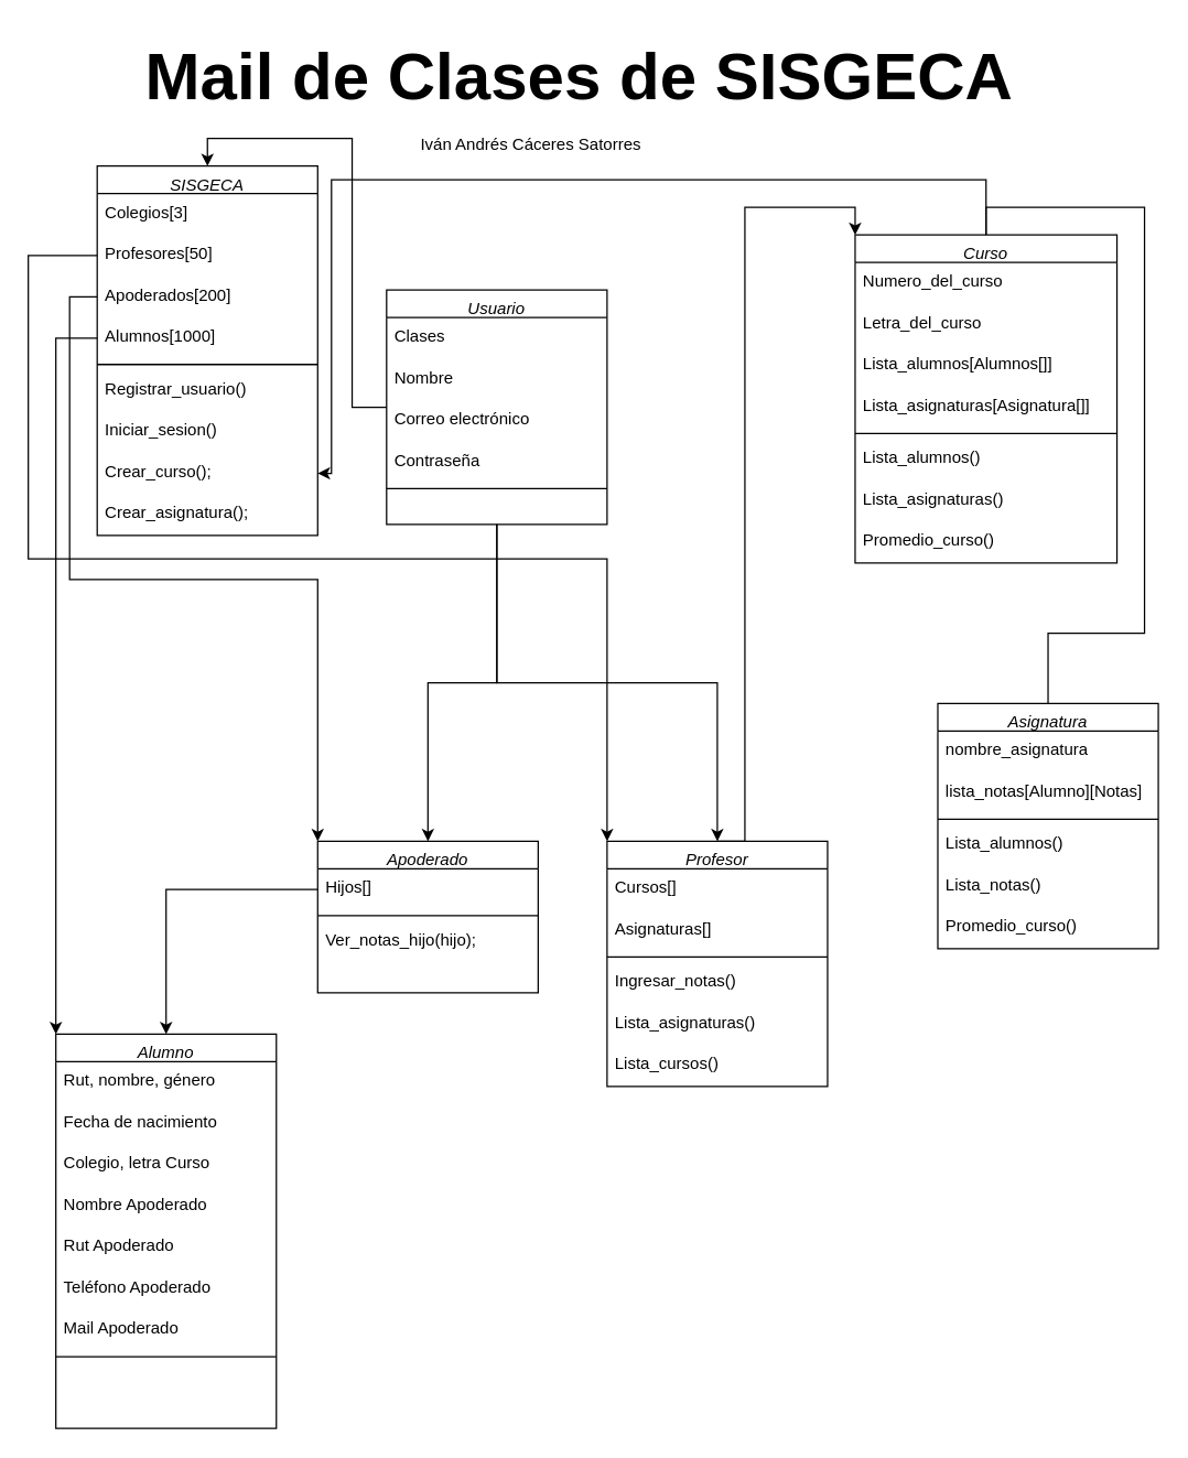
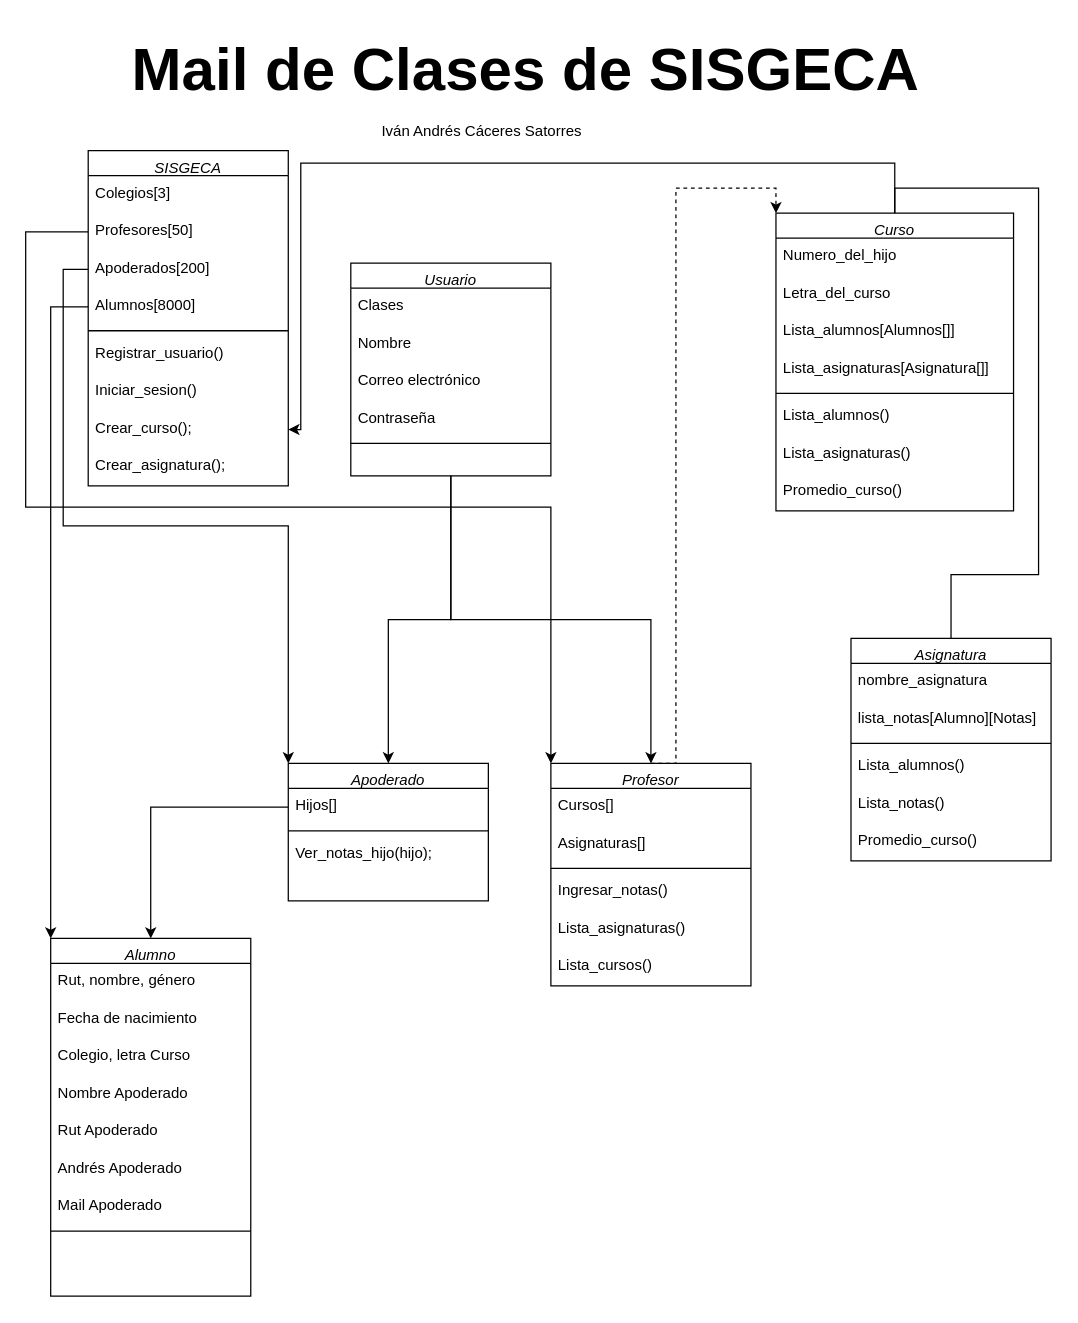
  <mxCell id="0" />
  <mxCell id="1" parent="0" />
  <mxCell id="2" value="Alumno" style="swimlane;fontStyle=2;align=center;verticalAlign=top;childLayout=stackLayout;horizontal=1;startSize=20;horizontalStack=0;resizeParent=1;resizeLast=0;collapsible=1;marginBottom=0;rounded=0;shadow=0;strokeWidth=1;" parent="1" vertex="1"><mxGeometry x="40" y="750" width="160" height="286" as="geometry"><mxRectangle x="300" y="160" width="160" height="26" as="alternateBounds" /></mxGeometry></mxCell>
  <mxCell id="3" value="Rut, nombre, género" style="text;align=left;verticalAlign=top;spacingLeft=4;spacingRight=4;overflow=hidden;rotatable=0;points=[[0,0.5],[1,0.5]];portConstraint=eastwest;" vertex="1" parent="2"><mxGeometry y="20" width="160" height="30" as="geometry" /></mxCell>
  <mxCell id="4" value="Fecha de nacimiento" style="text;align=left;verticalAlign=top;spacingLeft=4;spacingRight=4;overflow=hidden;rotatable=0;points=[[0,0.5],[1,0.5]];portConstraint=eastwest;" vertex="1" parent="2"><mxGeometry y="50" width="160" height="30" as="geometry" /></mxCell>
  <mxCell id="5" value="Colegio, letra Curso" style="text;align=left;verticalAlign=top;spacingLeft=4;spacingRight=4;overflow=hidden;rotatable=0;points=[[0,0.5],[1,0.5]];portConstraint=eastwest;" vertex="1" parent="2"><mxGeometry y="80" width="160" height="30" as="geometry" /></mxCell>
  <mxCell id="6" value="Nombre Apoderado" style="text;align=left;verticalAlign=top;spacingLeft=4;spacingRight=4;overflow=hidden;rotatable=0;points=[[0,0.5],[1,0.5]];portConstraint=eastwest;" vertex="1" parent="2"><mxGeometry y="110" width="160" height="30" as="geometry" /></mxCell>
  <mxCell id="7" value="Rut Apoderado" style="text;align=left;verticalAlign=top;spacingLeft=4;spacingRight=4;overflow=hidden;rotatable=0;points=[[0,0.5],[1,0.5]];portConstraint=eastwest;" vertex="1" parent="2"><mxGeometry y="140" width="160" height="30" as="geometry" /></mxCell>
- <mxCell id="8" value="Teléfono Apoderado" style="text;align=left;verticalAlign=top;spacingLeft=4;spacingRight=4;overflow=hidden;rotatable=0;points=[[0,0.5],[1,0.5]];portConstraint=eastwest;" vertex="1" parent="2"><mxGeometry y="170" width="160" height="30" as="geometry" /></mxCell>
+ <mxCell id="8" value="Andrés Apoderado" style="text;align=left;verticalAlign=top;spacingLeft=4;spacingRight=4;overflow=hidden;rotatable=0;points=[[0,0.5],[1,0.5]];portConstraint=eastwest;" vertex="1" parent="2"><mxGeometry y="170" width="160" height="30" as="geometry" /></mxCell>
  <mxCell id="9" value="Mail Apoderado" style="text;align=left;verticalAlign=top;spacingLeft=4;spacingRight=4;overflow=hidden;rotatable=0;points=[[0,0.5],[1,0.5]];portConstraint=eastwest;" vertex="1" parent="2"><mxGeometry y="200" width="160" height="30" as="geometry" /></mxCell>
  <mxCell id="10" value="" style="line;html=1;strokeWidth=1;align=left;verticalAlign=middle;spacingTop=-1;spacingLeft=3;spacingRight=3;rotatable=0;labelPosition=right;points=[];portConstraint=eastwest;" parent="2" vertex="1"><mxGeometry y="230" width="160" height="8" as="geometry" /></mxCell>
  <mxCell id="11" value="&lt;font style=&quot;font-size: 48px;&quot;&gt;&lt;b style=&quot;&quot;&gt;Mail de Clases de SISGECA&lt;/b&gt;&lt;/font&gt;" style="text;strokeColor=none;align=center;fillColor=none;html=1;verticalAlign=middle;whiteSpace=wrap;rounded=0;" vertex="1" parent="1"><mxGeometry x="20" y="20" width="800" height="70" as="geometry" /></mxCell>
  <mxCell id="12" value="Iván Andrés Cáceres Satorres" style="text;strokeColor=none;align=center;fillColor=none;html=1;verticalAlign=middle;whiteSpace=wrap;rounded=0;" vertex="1" parent="1"><mxGeometry x="100" y="90" width="570" height="30" as="geometry" /></mxCell>
  <mxCell id="13" style="edgeStyle=orthogonalEdgeStyle;rounded=0;orthogonalLoop=1;jettySize=auto;html=1;exitX=0.5;exitY=1;exitDx=0;exitDy=0;entryX=0.5;entryY=0;entryDx=0;entryDy=0;" edge="1" parent="1" source="16" target="22"><mxGeometry relative="1" as="geometry" /></mxCell>
  <mxCell id="14" style="edgeStyle=orthogonalEdgeStyle;rounded=0;orthogonalLoop=1;jettySize=auto;html=1;exitX=0.5;exitY=1;exitDx=0;exitDy=0;entryX=0.5;entryY=0;entryDx=0;entryDy=0;" edge="1" parent="1" source="16" target="27"><mxGeometry relative="1" as="geometry" /></mxCell>
- <mxCell id="15" style="edgeStyle=orthogonalEdgeStyle;rounded=0;orthogonalLoop=1;jettySize=auto;html=1;entryX=0.5;entryY=0;entryDx=0;entryDy=0;" edge="1" parent="1" source="16" target="35"><mxGeometry relative="1" as="geometry" /></mxCell>
  <mxCell id="16" value="Usuario" style="swimlane;fontStyle=2;align=center;verticalAlign=top;childLayout=stackLayout;horizontal=1;startSize=20;horizontalStack=0;resizeParent=1;resizeLast=0;collapsible=1;marginBottom=0;rounded=0;shadow=0;strokeWidth=1;" vertex="1" parent="1"><mxGeometry x="280" y="210" width="160" height="170" as="geometry"><mxRectangle x="300" y="160" width="160" height="26" as="alternateBounds" /></mxGeometry></mxCell>
  <mxCell id="17" value="Clases" style="text;align=left;verticalAlign=top;spacingLeft=4;spacingRight=4;overflow=hidden;rotatable=0;points=[[0,0.5],[1,0.5]];portConstraint=eastwest;" vertex="1" parent="16"><mxGeometry y="20" width="160" height="30" as="geometry" /></mxCell>
  <mxCell id="18" value="Nombre" style="text;align=left;verticalAlign=top;spacingLeft=4;spacingRight=4;overflow=hidden;rotatable=0;points=[[0,0.5],[1,0.5]];portConstraint=eastwest;" vertex="1" parent="16"><mxGeometry y="50" width="160" height="30" as="geometry" /></mxCell>
  <mxCell id="19" value="Correo electrónico" style="text;align=left;verticalAlign=top;spacingLeft=4;spacingRight=4;overflow=hidden;rotatable=0;points=[[0,0.5],[1,0.5]];portConstraint=eastwest;" vertex="1" parent="16"><mxGeometry y="80" width="160" height="30" as="geometry" /></mxCell>
  <mxCell id="20" value="Contraseña" style="text;align=left;verticalAlign=top;spacingLeft=4;spacingRight=4;overflow=hidden;rotatable=0;points=[[0,0.5],[1,0.5]];portConstraint=eastwest;" vertex="1" parent="16"><mxGeometry y="110" width="160" height="30" as="geometry" /></mxCell>
  <mxCell id="21" value="" style="line;html=1;strokeWidth=1;align=left;verticalAlign=middle;spacingTop=-1;spacingLeft=3;spacingRight=3;rotatable=0;labelPosition=right;points=[];portConstraint=eastwest;" vertex="1" parent="16"><mxGeometry y="140" width="160" height="8" as="geometry" /></mxCell>
  <mxCell id="22" value="Apoderado" style="swimlane;fontStyle=2;align=center;verticalAlign=top;childLayout=stackLayout;horizontal=1;startSize=20;horizontalStack=0;resizeParent=1;resizeLast=0;collapsible=1;marginBottom=0;rounded=0;shadow=0;strokeWidth=1;" vertex="1" parent="1"><mxGeometry x="230" y="610" width="160" height="110" as="geometry"><mxRectangle x="300" y="160" width="160" height="26" as="alternateBounds" /></mxGeometry></mxCell>
  <mxCell id="23" value="Hijos[]" style="text;align=left;verticalAlign=top;spacingLeft=4;spacingRight=4;overflow=hidden;rotatable=0;points=[[0,0.5],[1,0.5]];portConstraint=eastwest;" vertex="1" parent="22"><mxGeometry y="20" width="160" height="30" as="geometry" /></mxCell>
  <mxCell id="24" value="" style="line;html=1;strokeWidth=1;align=left;verticalAlign=middle;spacingTop=-1;spacingLeft=3;spacingRight=3;rotatable=0;labelPosition=right;points=[];portConstraint=eastwest;" vertex="1" parent="22"><mxGeometry y="50" width="160" height="8" as="geometry" /></mxCell>
  <mxCell id="25" value="Ver_notas_hijo(hijo);" style="text;align=left;verticalAlign=top;spacingLeft=4;spacingRight=4;overflow=hidden;rotatable=0;points=[[0,0.5],[1,0.5]];portConstraint=eastwest;" vertex="1" parent="22"><mxGeometry y="58" width="160" height="30" as="geometry" /></mxCell>
- <mxCell id="26" style="edgeStyle=orthogonalEdgeStyle;rounded=0;orthogonalLoop=1;jettySize=auto;html=1;exitX=0.5;exitY=0;exitDx=0;exitDy=0;entryX=0;entryY=0;entryDx=0;entryDy=0;" edge="1" parent="1" source="27" target="46"><mxGeometry relative="1" as="geometry"><Array as="points"><mxPoint x="540" y="610" /><mxPoint x="540" y="150" /><mxPoint x="620" y="150" /></Array></mxGeometry></mxCell>
+ <mxCell id="26" style="edgeStyle=orthogonalEdgeStyle;rounded=0;orthogonalLoop=1;jettySize=auto;html=1;exitX=0.5;exitY=0;exitDx=0;exitDy=0;entryX=0;entryY=0;entryDx=0;entryDy=0;dashed=1;" edge="1" parent="1" source="27" target="46"><mxGeometry relative="1" as="geometry"><Array as="points"><mxPoint x="540" y="610" /><mxPoint x="540" y="150" /><mxPoint x="620" y="150" /></Array></mxGeometry></mxCell>
  <mxCell id="27" value="Profesor" style="swimlane;fontStyle=2;align=center;verticalAlign=top;childLayout=stackLayout;horizontal=1;startSize=20;horizontalStack=0;resizeParent=1;resizeLast=0;collapsible=1;marginBottom=0;rounded=0;shadow=0;strokeWidth=1;" vertex="1" parent="1"><mxGeometry x="440" y="610" width="160" height="178" as="geometry"><mxRectangle x="300" y="160" width="160" height="26" as="alternateBounds" /></mxGeometry></mxCell>
  <mxCell id="28" value="Cursos[]" style="text;align=left;verticalAlign=top;spacingLeft=4;spacingRight=4;overflow=hidden;rotatable=0;points=[[0,0.5],[1,0.5]];portConstraint=eastwest;" vertex="1" parent="27"><mxGeometry y="20" width="160" height="30" as="geometry" /></mxCell>
  <mxCell id="29" value="Asignaturas[]" style="text;align=left;verticalAlign=top;spacingLeft=4;spacingRight=4;overflow=hidden;rotatable=0;points=[[0,0.5],[1,0.5]];portConstraint=eastwest;" vertex="1" parent="27"><mxGeometry y="50" width="160" height="30" as="geometry" /></mxCell>
  <mxCell id="30" value="" style="line;html=1;strokeWidth=1;align=left;verticalAlign=middle;spacingTop=-1;spacingLeft=3;spacingRight=3;rotatable=0;labelPosition=right;points=[];portConstraint=eastwest;" vertex="1" parent="27"><mxGeometry y="80" width="160" height="8" as="geometry" /></mxCell>
  <mxCell id="31" value="Ingresar_notas()" style="text;align=left;verticalAlign=top;spacingLeft=4;spacingRight=4;overflow=hidden;rotatable=0;points=[[0,0.5],[1,0.5]];portConstraint=eastwest;" vertex="1" parent="27"><mxGeometry y="88" width="160" height="30" as="geometry" /></mxCell>
  <mxCell id="32" value="Lista_asignaturas()" style="text;align=left;verticalAlign=top;spacingLeft=4;spacingRight=4;overflow=hidden;rotatable=0;points=[[0,0.5],[1,0.5]];portConstraint=eastwest;" vertex="1" parent="27"><mxGeometry y="118" width="160" height="30" as="geometry" /></mxCell>
  <mxCell id="33" value="Lista_cursos()" style="text;align=left;verticalAlign=top;spacingLeft=4;spacingRight=4;overflow=hidden;rotatable=0;points=[[0,0.5],[1,0.5]];portConstraint=eastwest;" vertex="1" parent="27"><mxGeometry y="148" width="160" height="30" as="geometry" /></mxCell>
  <mxCell id="34" style="edgeStyle=orthogonalEdgeStyle;rounded=0;orthogonalLoop=1;jettySize=auto;html=1;exitX=0;exitY=0.5;exitDx=0;exitDy=0;entryX=0.5;entryY=0;entryDx=0;entryDy=0;" edge="1" parent="1" source="23" target="2"><mxGeometry relative="1" as="geometry"><mxPoint x="170" y="300" as="targetPoint" /></mxGeometry></mxCell>
  <mxCell id="35" value="SISGECA" style="swimlane;fontStyle=2;align=center;verticalAlign=top;childLayout=stackLayout;horizontal=1;startSize=20;horizontalStack=0;resizeParent=1;resizeLast=0;collapsible=1;marginBottom=0;rounded=0;shadow=0;strokeWidth=1;" vertex="1" parent="1"><mxGeometry x="70" y="120" width="160" height="268" as="geometry"><mxRectangle x="300" y="160" width="160" height="26" as="alternateBounds" /></mxGeometry></mxCell>
  <mxCell id="36" value="Colegios[3]" style="text;align=left;verticalAlign=top;spacingLeft=4;spacingRight=4;overflow=hidden;rotatable=0;points=[[0,0.5],[1,0.5]];portConstraint=eastwest;" vertex="1" parent="35"><mxGeometry y="20" width="160" height="30" as="geometry" /></mxCell>
  <mxCell id="37" value="Profesores[50]" style="text;align=left;verticalAlign=top;spacingLeft=4;spacingRight=4;overflow=hidden;rotatable=0;points=[[0,0.5],[1,0.5]];portConstraint=eastwest;" vertex="1" parent="35"><mxGeometry y="50" width="160" height="30" as="geometry" /></mxCell>
  <mxCell id="38" value="Apoderados[200]" style="text;align=left;verticalAlign=top;spacingLeft=4;spacingRight=4;overflow=hidden;rotatable=0;points=[[0,0.5],[1,0.5]];portConstraint=eastwest;" vertex="1" parent="35"><mxGeometry y="80" width="160" height="30" as="geometry" /></mxCell>
- <mxCell id="39" value="Alumnos[1000]" style="text;align=left;verticalAlign=top;spacingLeft=4;spacingRight=4;overflow=hidden;rotatable=0;points=[[0,0.5],[1,0.5]];portConstraint=eastwest;" vertex="1" parent="35"><mxGeometry y="110" width="160" height="30" as="geometry" /></mxCell>
+ <mxCell id="39" value="Alumnos[8000]" style="text;align=left;verticalAlign=top;spacingLeft=4;spacingRight=4;overflow=hidden;rotatable=0;points=[[0,0.5],[1,0.5]];portConstraint=eastwest;" vertex="1" parent="35"><mxGeometry y="110" width="160" height="30" as="geometry" /></mxCell>
  <mxCell id="40" value="" style="line;html=1;strokeWidth=1;align=left;verticalAlign=middle;spacingTop=-1;spacingLeft=3;spacingRight=3;rotatable=0;labelPosition=right;points=[];portConstraint=eastwest;" vertex="1" parent="35"><mxGeometry y="140" width="160" height="8" as="geometry" /></mxCell>
  <mxCell id="41" value="Registrar_usuario()" style="text;align=left;verticalAlign=top;spacingLeft=4;spacingRight=4;overflow=hidden;rotatable=0;points=[[0,0.5],[1,0.5]];portConstraint=eastwest;" vertex="1" parent="35"><mxGeometry y="148" width="160" height="30" as="geometry" /></mxCell>
  <mxCell id="42" value="Iniciar_sesion()&#10;" style="text;align=left;verticalAlign=top;spacingLeft=4;spacingRight=4;overflow=hidden;rotatable=0;points=[[0,0.5],[1,0.5]];portConstraint=eastwest;" vertex="1" parent="35"><mxGeometry y="178" width="160" height="30" as="geometry" /></mxCell>
  <mxCell id="43" value="Crear_curso();" style="text;align=left;verticalAlign=top;spacingLeft=4;spacingRight=4;overflow=hidden;rotatable=0;points=[[0,0.5],[1,0.5]];portConstraint=eastwest;" vertex="1" parent="35"><mxGeometry y="208" width="160" height="30" as="geometry" /></mxCell>
  <mxCell id="44" value="Crear_asignatura();" style="text;align=left;verticalAlign=top;spacingLeft=4;spacingRight=4;overflow=hidden;rotatable=0;points=[[0,0.5],[1,0.5]];portConstraint=eastwest;" vertex="1" parent="35"><mxGeometry y="238" width="160" height="30" as="geometry" /></mxCell>
  <mxCell id="45" style="edgeStyle=orthogonalEdgeStyle;rounded=0;orthogonalLoop=1;jettySize=auto;html=1;exitX=0.5;exitY=0;exitDx=0;exitDy=0;entryX=1;entryY=0.5;entryDx=0;entryDy=0;" edge="1" parent="1" source="46" target="43"><mxGeometry relative="1" as="geometry"><Array as="points"><mxPoint x="715" y="130" /><mxPoint x="240" y="130" /></Array></mxGeometry></mxCell>
  <mxCell id="46" value="Curso" style="swimlane;fontStyle=2;align=center;verticalAlign=top;childLayout=stackLayout;horizontal=1;startSize=20;horizontalStack=0;resizeParent=1;resizeLast=0;collapsible=1;marginBottom=0;rounded=0;shadow=0;strokeWidth=1;" vertex="1" parent="1"><mxGeometry x="620" y="170" width="190" height="238" as="geometry"><mxRectangle x="300" y="160" width="160" height="26" as="alternateBounds" /></mxGeometry></mxCell>
- <mxCell id="47" value="Numero_del_curso" style="text;align=left;verticalAlign=top;spacingLeft=4;spacingRight=4;overflow=hidden;rotatable=0;points=[[0,0.5],[1,0.5]];portConstraint=eastwest;" vertex="1" parent="46"><mxGeometry y="20" width="190" height="30" as="geometry" /></mxCell>
+ <mxCell id="47" value="Numero_del_hijo" style="text;align=left;verticalAlign=top;spacingLeft=4;spacingRight=4;overflow=hidden;rotatable=0;points=[[0,0.5],[1,0.5]];portConstraint=eastwest;" vertex="1" parent="46"><mxGeometry y="20" width="190" height="30" as="geometry" /></mxCell>
  <mxCell id="48" value="Letra_del_curso" style="text;align=left;verticalAlign=top;spacingLeft=4;spacingRight=4;overflow=hidden;rotatable=0;points=[[0,0.5],[1,0.5]];portConstraint=eastwest;" vertex="1" parent="46"><mxGeometry y="50" width="190" height="30" as="geometry" /></mxCell>
  <mxCell id="49" value="Lista_alumnos[Alumnos[]]" style="text;align=left;verticalAlign=top;spacingLeft=4;spacingRight=4;overflow=hidden;rotatable=0;points=[[0,0.5],[1,0.5]];portConstraint=eastwest;" vertex="1" parent="46"><mxGeometry y="80" width="190" height="30" as="geometry" /></mxCell>
  <mxCell id="50" value="Lista_asignaturas[Asignatura[]]" style="text;align=left;verticalAlign=top;spacingLeft=4;spacingRight=4;overflow=hidden;rotatable=0;points=[[0,0.5],[1,0.5]];portConstraint=eastwest;" vertex="1" parent="46"><mxGeometry y="110" width="190" height="30" as="geometry" /></mxCell>
  <mxCell id="51" value="" style="line;html=1;strokeWidth=1;align=left;verticalAlign=middle;spacingTop=-1;spacingLeft=3;spacingRight=3;rotatable=0;labelPosition=right;points=[];portConstraint=eastwest;" vertex="1" parent="46"><mxGeometry y="140" width="190" height="8" as="geometry" /></mxCell>
  <mxCell id="52" value="Lista_alumnos()" style="text;align=left;verticalAlign=top;spacingLeft=4;spacingRight=4;overflow=hidden;rotatable=0;points=[[0,0.5],[1,0.5]];portConstraint=eastwest;" vertex="1" parent="46"><mxGeometry y="148" width="190" height="30" as="geometry" /></mxCell>
  <mxCell id="53" value="Lista_asignaturas()" style="text;align=left;verticalAlign=top;spacingLeft=4;spacingRight=4;overflow=hidden;rotatable=0;points=[[0,0.5],[1,0.5]];portConstraint=eastwest;" vertex="1" parent="46"><mxGeometry y="178" width="190" height="30" as="geometry" /></mxCell>
  <mxCell id="54" value="Promedio_curso()" style="text;align=left;verticalAlign=top;spacingLeft=4;spacingRight=4;overflow=hidden;rotatable=0;points=[[0,0.5],[1,0.5]];portConstraint=eastwest;" vertex="1" parent="46"><mxGeometry y="208" width="190" height="30" as="geometry" /></mxCell>
  <mxCell id="55" style="edgeStyle=orthogonalEdgeStyle;rounded=0;orthogonalLoop=1;jettySize=auto;html=1;entryX=0.5;entryY=0;entryDx=0;entryDy=0;endArrow=none;" edge="1" parent="1" source="56" target="46"><mxGeometry relative="1" as="geometry" /></mxCell>
  <mxCell id="56" value="Asignatura" style="swimlane;fontStyle=2;align=center;verticalAlign=top;childLayout=stackLayout;horizontal=1;startSize=20;horizontalStack=0;resizeParent=1;resizeLast=0;collapsible=1;marginBottom=0;rounded=0;shadow=0;strokeWidth=1;" vertex="1" parent="1"><mxGeometry x="680" y="510" width="160" height="178" as="geometry"><mxRectangle x="300" y="160" width="160" height="26" as="alternateBounds" /></mxGeometry></mxCell>
  <mxCell id="57" value="nombre_asignatura" style="text;align=left;verticalAlign=top;spacingLeft=4;spacingRight=4;overflow=hidden;rotatable=0;points=[[0,0.5],[1,0.5]];portConstraint=eastwest;" vertex="1" parent="56"><mxGeometry y="20" width="160" height="30" as="geometry" /></mxCell>
  <mxCell id="58" value="lista_notas[Alumno][Notas]" style="text;align=left;verticalAlign=top;spacingLeft=4;spacingRight=4;overflow=hidden;rotatable=0;points=[[0,0.5],[1,0.5]];portConstraint=eastwest;" vertex="1" parent="56"><mxGeometry y="50" width="160" height="30" as="geometry" /></mxCell>
  <mxCell id="59" value="" style="line;html=1;strokeWidth=1;align=left;verticalAlign=middle;spacingTop=-1;spacingLeft=3;spacingRight=3;rotatable=0;labelPosition=right;points=[];portConstraint=eastwest;" vertex="1" parent="56"><mxGeometry y="80" width="160" height="8" as="geometry" /></mxCell>
  <mxCell id="60" value="Lista_alumnos()" style="text;align=left;verticalAlign=top;spacingLeft=4;spacingRight=4;overflow=hidden;rotatable=0;points=[[0,0.5],[1,0.5]];portConstraint=eastwest;" vertex="1" parent="56"><mxGeometry y="88" width="160" height="30" as="geometry" /></mxCell>
  <mxCell id="61" value="Lista_notas()" style="text;align=left;verticalAlign=top;spacingLeft=4;spacingRight=4;overflow=hidden;rotatable=0;points=[[0,0.5],[1,0.5]];portConstraint=eastwest;" vertex="1" parent="56"><mxGeometry y="118" width="160" height="30" as="geometry" /></mxCell>
  <mxCell id="62" value="Promedio_curso()" style="text;align=left;verticalAlign=top;spacingLeft=4;spacingRight=4;overflow=hidden;rotatable=0;points=[[0,0.5],[1,0.5]];portConstraint=eastwest;" vertex="1" parent="56"><mxGeometry y="148" width="160" height="30" as="geometry" /></mxCell>
  <mxCell id="63" style="edgeStyle=orthogonalEdgeStyle;rounded=0;orthogonalLoop=1;jettySize=auto;html=1;entryX=0;entryY=0;entryDx=0;entryDy=0;" edge="1" parent="1" source="39" target="2"><mxGeometry relative="1" as="geometry" /></mxCell>
  <mxCell id="64" style="edgeStyle=orthogonalEdgeStyle;rounded=0;orthogonalLoop=1;jettySize=auto;html=1;exitX=0;exitY=0.5;exitDx=0;exitDy=0;entryX=0;entryY=0;entryDx=0;entryDy=0;" edge="1" parent="1" source="38" target="22"><mxGeometry relative="1" as="geometry" /></mxCell>
  <mxCell id="65" style="edgeStyle=orthogonalEdgeStyle;rounded=0;orthogonalLoop=1;jettySize=auto;html=1;exitX=0;exitY=0.5;exitDx=0;exitDy=0;entryX=0;entryY=0;entryDx=0;entryDy=0;" edge="1" parent="1" source="37" target="27"><mxGeometry relative="1" as="geometry"><Array as="points"><mxPoint x="20" y="185" /><mxPoint x="20" y="405" /><mxPoint x="440" y="405" /></Array></mxGeometry></mxCell>
